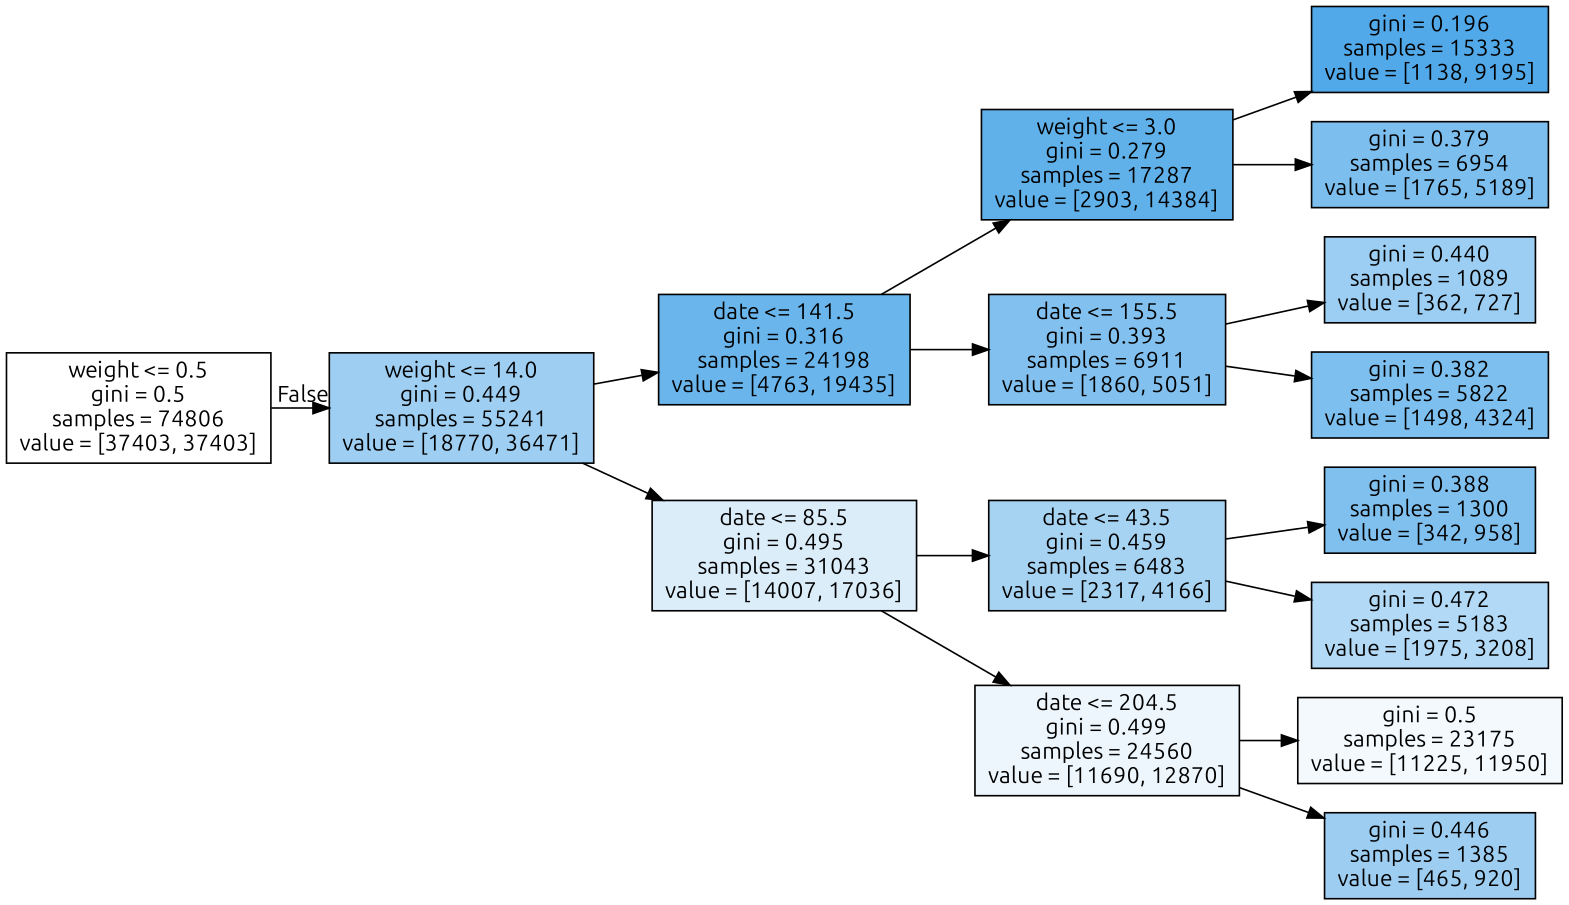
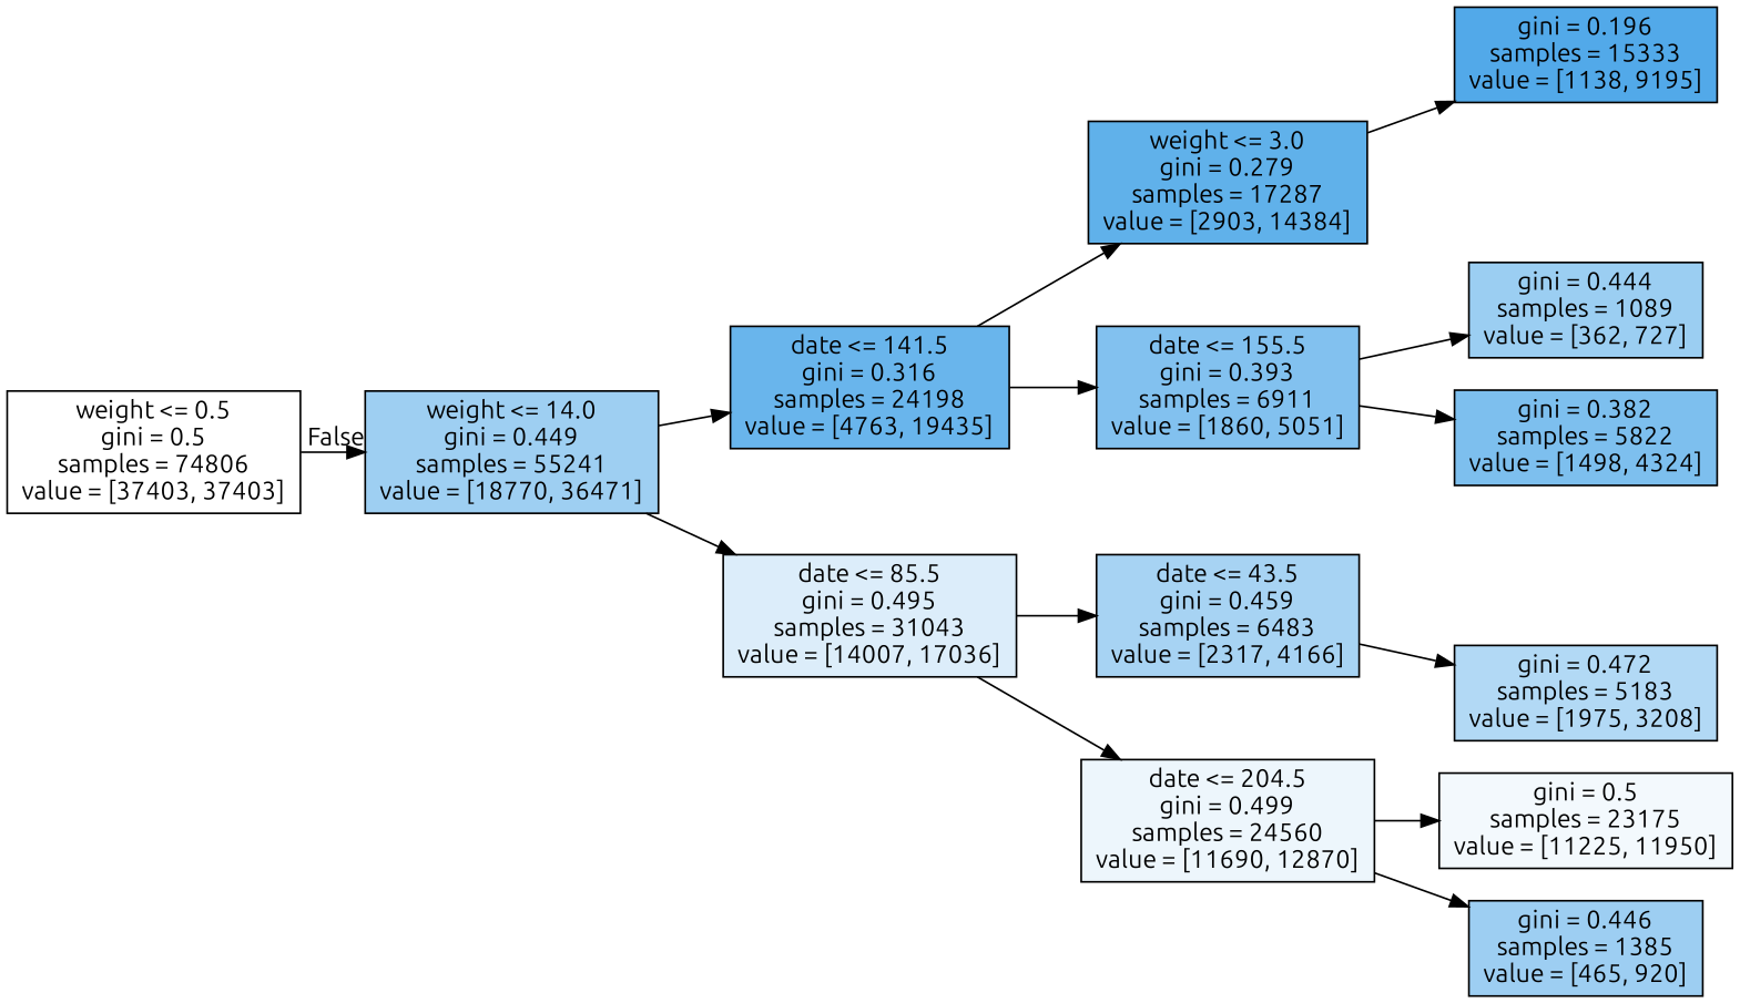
  digraph {
    fontname=Ubuntu
    rankdir=LR
    node [color=black fontname=Ubuntu shape=box style=filled]
    edge [fontname=Ubuntu]
    n1 [fillcolor="#e5813900" label="weight <= 0.5\ngini = 0.5\nsamples = 74806\nvalue = [37403, 37403]"]
    n2 [fillcolor="#399de57c" label="weight <= 14.0\ngini = 0.449\nsamples = 55241\nvalue = [18770, 36471]"]
    n3 [fillcolor="#399de5c1" label="date <= 141.5\ngini = 0.316\nsamples = 24198\nvalue = [4763, 19435]"]
    n4 [fillcolor="#399de52d" label="date <= 85.5\ngini = 0.495\nsamples = 31043\nvalue = [14007, 17036]"]
    n5 [fillcolor="#399de5cc" label="weight <= 3.0\ngini = 0.279\nsamples = 17287\nvalue = [2903, 14384]"]
    n6 [fillcolor="#399de5a1" label="date <= 155.5\ngini = 0.393\nsamples = 6911\nvalue = [1860, 5051]"]
    n7 [fillcolor="#399de571" label="date <= 43.5\ngini = 0.459\nsamples = 6483\nvalue = [2317, 4166]"]
    n8 [fillcolor="#399de517" label="date <= 204.5\ngini = 0.499\nsamples = 24560\nvalue = [11690, 12870]"]
    n9 [fillcolor="#399de5df" label="gini = 0.196\nsamples = 15333\nvalue = [1138, 9195]"]
-   n10 [fillcolor="#399de5a8" label="gini = 0.379\nsamples = 6954\nvalue = [1765, 5189]"]
-   n11 [fillcolor="#399de580" label="gini = 0.440\nsamples = 1089\nvalue = [362, 727]"]
+   n11 [fillcolor="#399de580" label="gini = 0.444\nsamples = 1089\nvalue = [362, 727]"]
    n12 [fillcolor="#399de5a7" label="gini = 0.382\nsamples = 5822\nvalue = [1498, 4324]"]
-   n13 [fillcolor="#399de5a4" label="gini = 0.388\nsamples = 1300\nvalue = [342, 958]"]
    n14 [fillcolor="#399de562" label="gini = 0.472\nsamples = 5183\nvalue = [1975, 3208]"]
    n15 [fillcolor="#399de50f" label="gini = 0.5\nsamples = 23175\nvalue = [11225, 11950]"]
    n16 [fillcolor="#399de57e" label="gini = 0.446\nsamples = 1385\nvalue = [465, 920]"]
    n1 -> n2 [headlabel=False labelangle=-45 labeldistance=2.5]
    n2 -> n3
    n2 -> n4
    n3 -> n5
    n3 -> n6
    n4 -> n7
    n4 -> n8
    n5 -> n9
-   n5 -> n10
    n6 -> n11
    n6 -> n12
-   n7 -> n13
    n7 -> n14
    n8 -> n15
    n8 -> n16
  }
